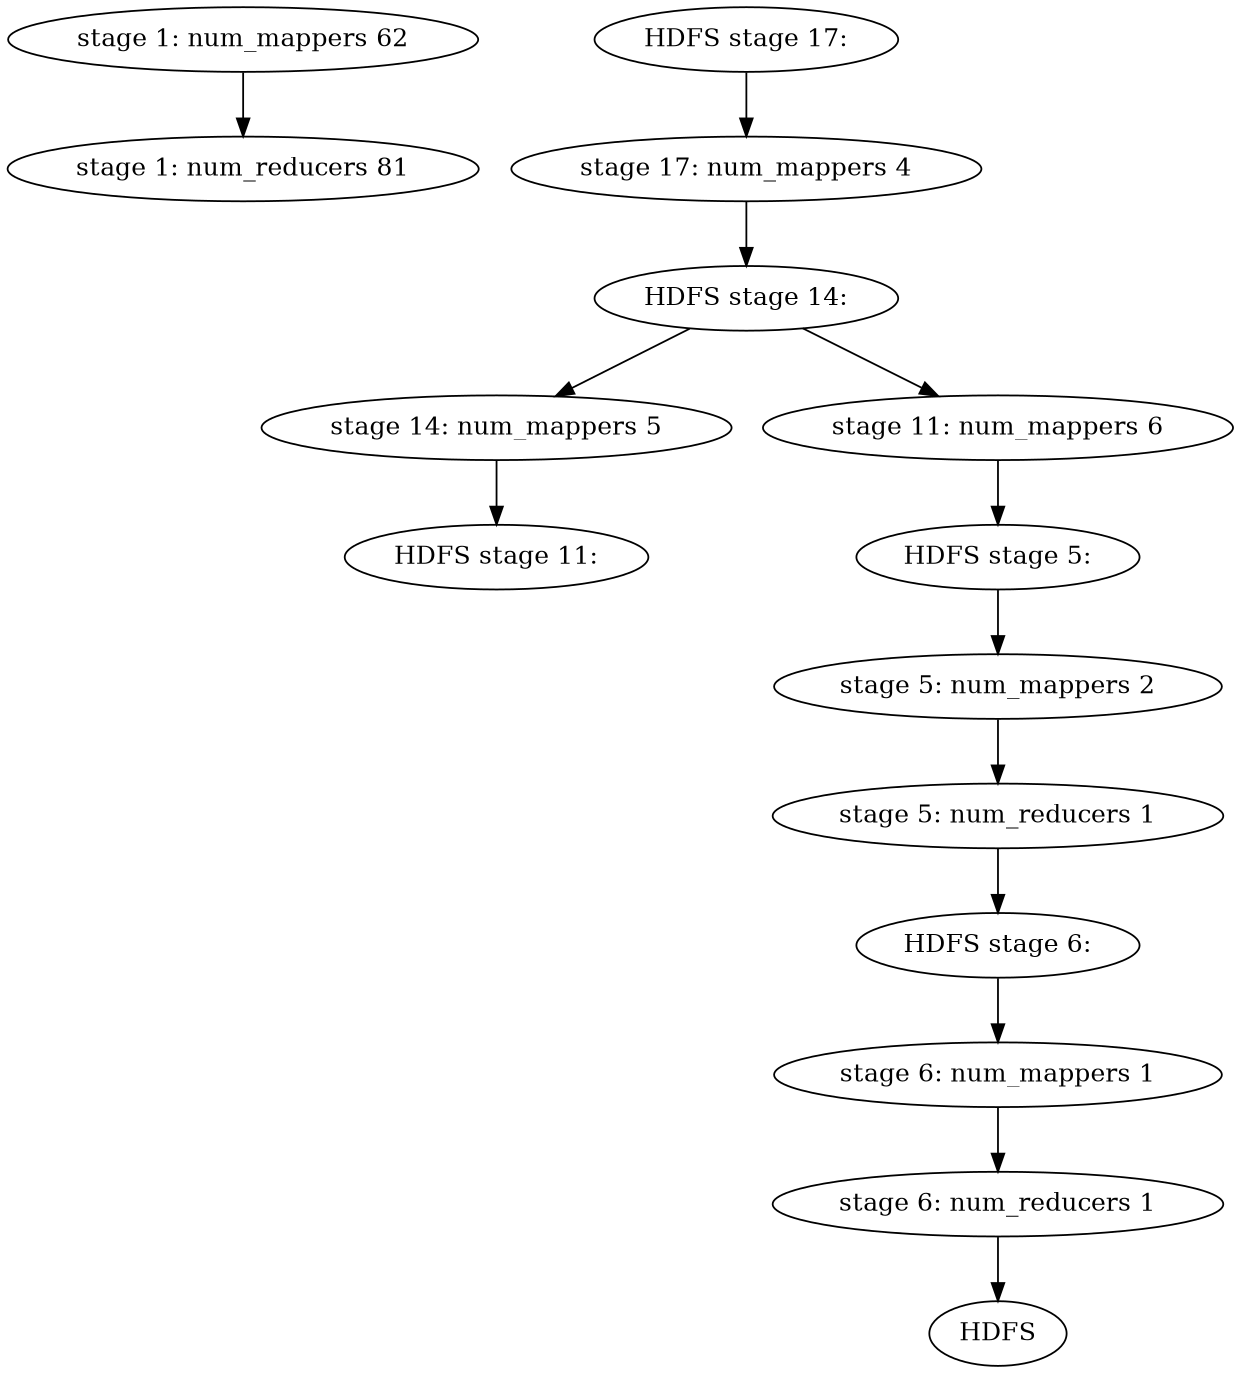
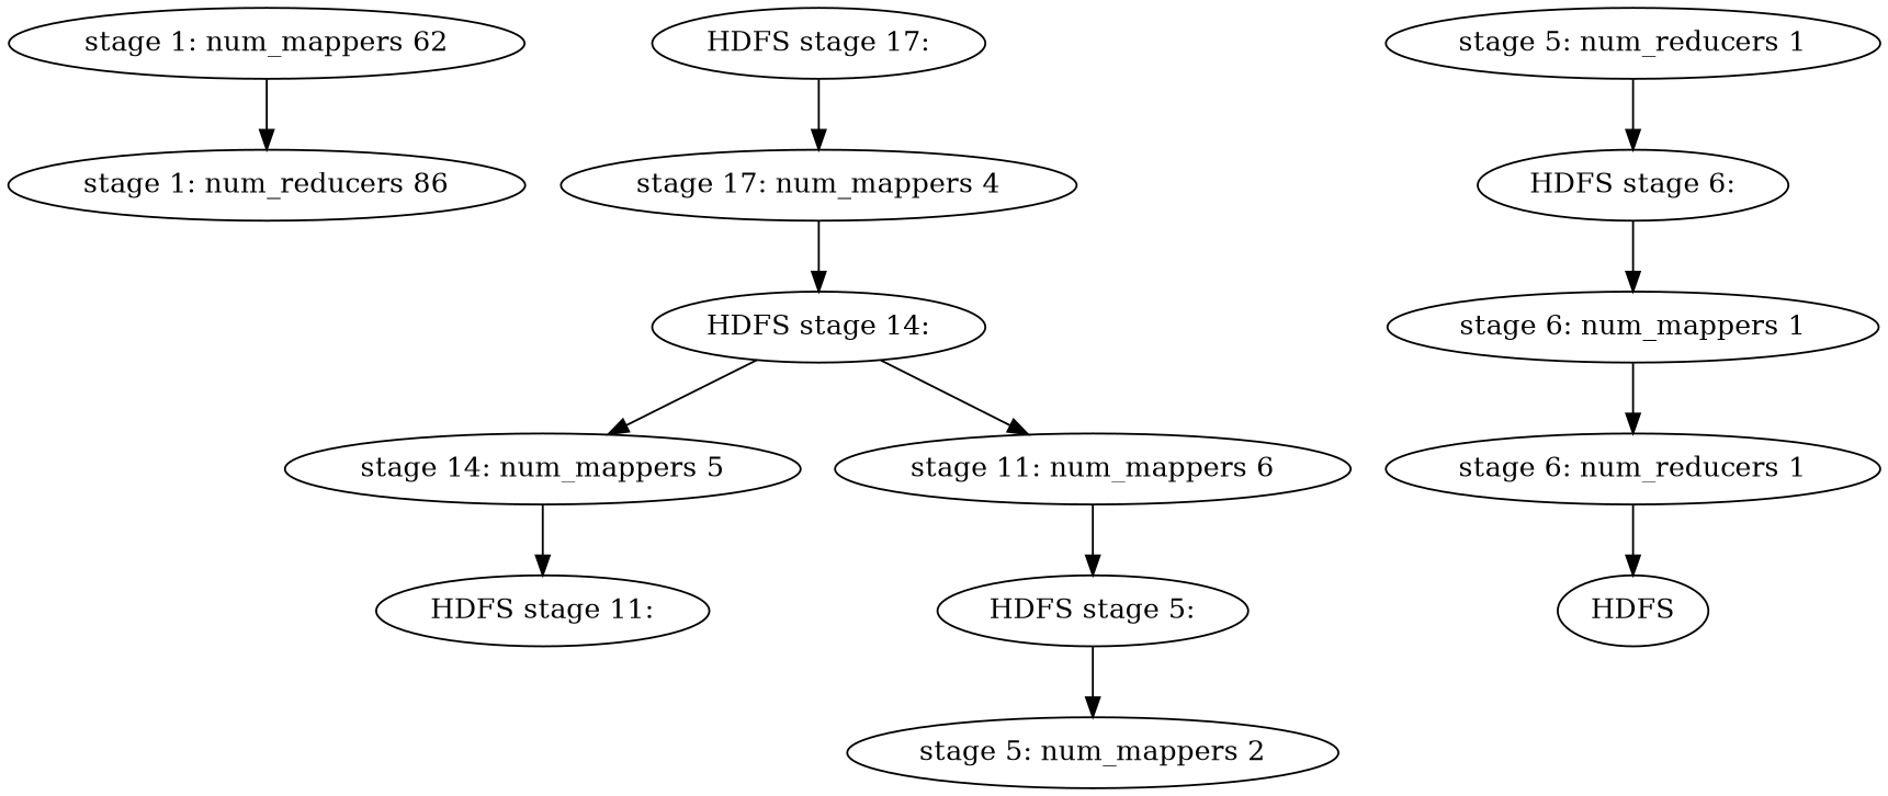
  digraph {
    n1 [label="stage 1: num_mappers 62"]
-   "stage 1: num_reducers 86" [label="stage 1: num_reducers 81"]
+   "stage 1: num_reducers 86"
    "HDFS stage 17:"
    "stage 17: num_mappers 4"
    "HDFS stage 14:"
    "stage 14: num_mappers 5"
    "stage 11: num_mappers 6"
    "HDFS stage 11:"
    "HDFS stage 5:"
    "stage 5: num_mappers 2"
    "stage 5: num_reducers 1"
    "HDFS stage 6:"
    "stage 6: num_mappers 1"
    "stage 6: num_reducers 1"
    HDFS
    n1 -> "stage 1: num_reducers 86"
    "HDFS stage 17:" -> "stage 17: num_mappers 4"
    "stage 17: num_mappers 4" -> "HDFS stage 14:"
    "HDFS stage 14:" -> "stage 14: num_mappers 5"
    "HDFS stage 14:" -> "stage 11: num_mappers 6"
    "stage 14: num_mappers 5" -> "HDFS stage 11:"
    "stage 11: num_mappers 6" -> "HDFS stage 5:"
    "HDFS stage 5:" -> "stage 5: num_mappers 2"
-   "stage 5: num_mappers 2" -> "stage 5: num_reducers 1"
    "stage 5: num_reducers 1" -> "HDFS stage 6:"
    "HDFS stage 6:" -> "stage 6: num_mappers 1"
    "stage 6: num_mappers 1" -> "stage 6: num_reducers 1"
    "stage 6: num_reducers 1" -> HDFS
  }
